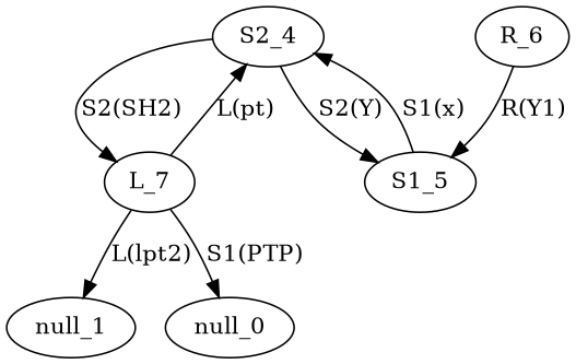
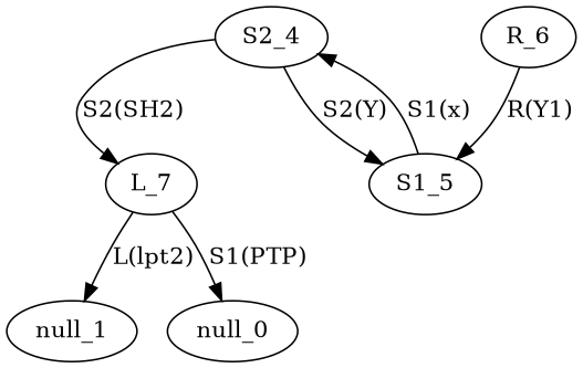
  digraph {
    S2_4
    L_7
    S1_5
    null_1
    null_0
    R_6
    S2_4 -> L_7 [label="S2(SH2)"]
    S2_4 -> S1_5 [label="S2(Y)"]
-   L_7 -> S2_4 [label="L(pt)"]
    L_7 -> null_1 [label="L(lpt2)"]
    L_7 -> null_0 [label="S1(PTP)"]
    S1_5 -> S2_4 [label="S1(x)"]
    R_6 -> S1_5 [label="R(Y1)"]
  }
